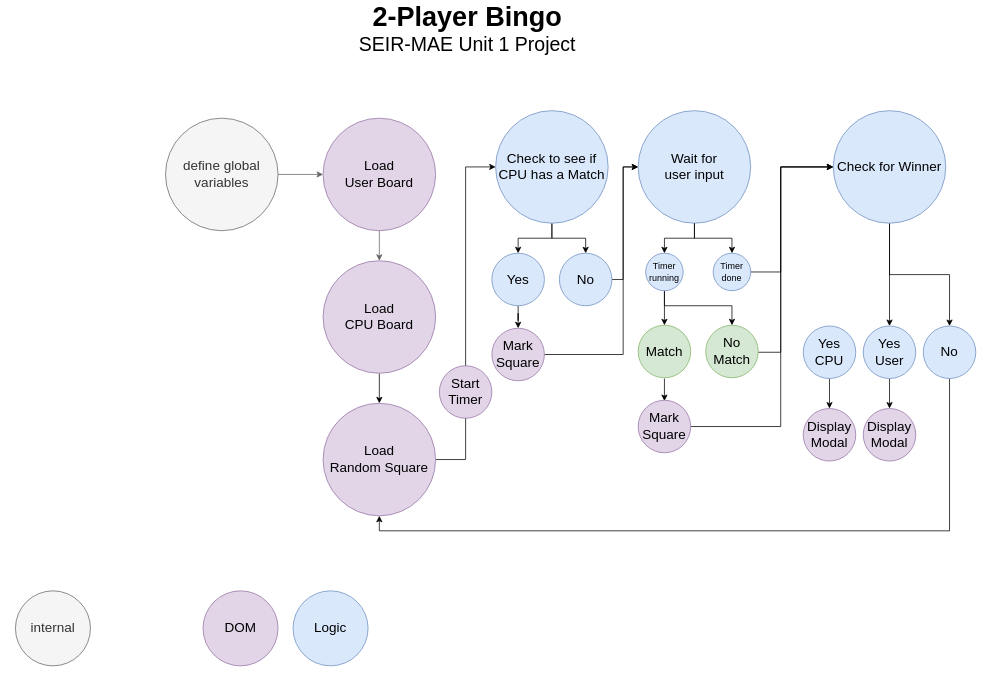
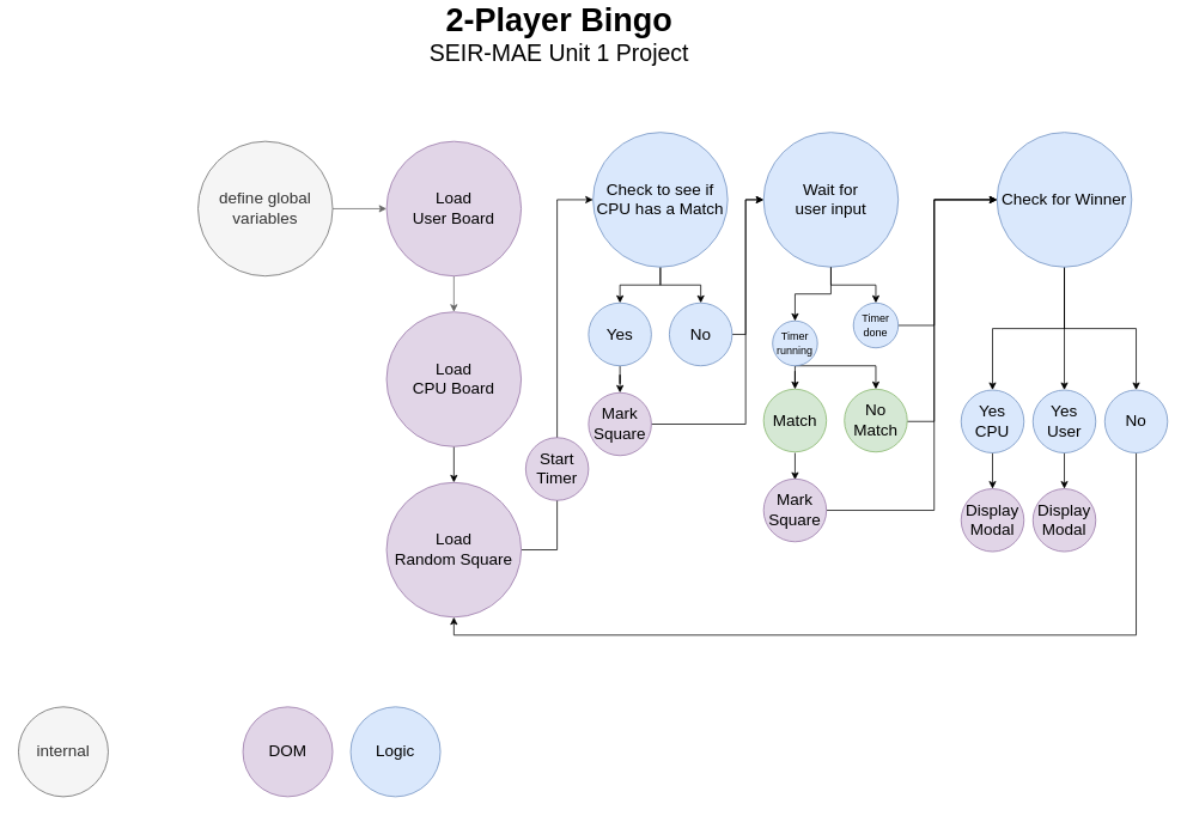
  <mxCell id="0" />
  <mxCell id="1" parent="0" />
  <mxCell id="2" value="" style="edgeStyle=orthogonalEdgeStyle;rounded=0;orthogonalLoop=1;jettySize=auto;html=1;fillColor=#f5f5f5;strokeColor=#666666;" parent="1" source="3" target="5" edge="1"><mxGeometry relative="1" as="geometry" /></mxCell>
  <mxCell id="3" value="&lt;font style=&quot;font-size: 18px&quot;&gt;define global variables&lt;/font&gt;" style="ellipse;whiteSpace=wrap;html=1;aspect=fixed;fillColor=#f5f5f5;strokeColor=#666666;fontColor=#333333;" parent="1" vertex="1"><mxGeometry x="220" y="150" width="150" height="150" as="geometry" /></mxCell>
  <mxCell id="4" value="" style="edgeStyle=orthogonalEdgeStyle;rounded=0;orthogonalLoop=1;jettySize=auto;html=1;fillColor=#f5f5f5;strokeColor=#666666;" parent="1" source="5" target="7" edge="1"><mxGeometry relative="1" as="geometry" /></mxCell>
  <mxCell id="5" value="&lt;font style=&quot;font-size: 18px&quot;&gt;Load &lt;br&gt;User Board&lt;/font&gt;" style="ellipse;whiteSpace=wrap;html=1;aspect=fixed;fillColor=#e1d5e7;strokeColor=#9673a6;" parent="1" vertex="1"><mxGeometry x="430" y="150" width="150" height="150" as="geometry" /></mxCell>
  <mxCell id="6" value="" style="edgeStyle=orthogonalEdgeStyle;rounded=0;orthogonalLoop=1;jettySize=auto;html=1;" parent="1" source="7" target="9" edge="1"><mxGeometry relative="1" as="geometry" /></mxCell>
  <mxCell id="7" value="&lt;font style=&quot;font-size: 18px&quot;&gt;Load &lt;br&gt;CPU Board&lt;/font&gt;" style="ellipse;whiteSpace=wrap;html=1;aspect=fixed;fillColor=#e1d5e7;strokeColor=#9673a6;" parent="1" vertex="1"><mxGeometry x="430" y="340" width="150" height="150" as="geometry" /></mxCell>
  <mxCell id="8" style="edgeStyle=orthogonalEdgeStyle;rounded=0;orthogonalLoop=1;jettySize=auto;html=1;entryX=0;entryY=0.5;entryDx=0;entryDy=0;" parent="1" source="9" target="13" edge="1"><mxGeometry relative="1" as="geometry"><mxPoint x="620" y="290" as="targetPoint" /></mxGeometry></mxCell>
  <mxCell id="9" value="&lt;span style=&quot;font-size: 18px&quot;&gt;Load &lt;br&gt;Random Square&lt;/span&gt;" style="ellipse;whiteSpace=wrap;html=1;aspect=fixed;fillColor=#e1d5e7;strokeColor=#9673a6;" parent="1" vertex="1"><mxGeometry x="430" y="530" width="150" height="150" as="geometry" /></mxCell>
  <mxCell id="10" value="&lt;span style=&quot;font-size: 18px&quot;&gt;Start Timer&lt;/span&gt;" style="ellipse;whiteSpace=wrap;html=1;aspect=fixed;fillColor=#e1d5e7;strokeColor=#9673a6;" parent="1" vertex="1"><mxGeometry x="585" y="480" width="70" height="70" as="geometry" /></mxCell>
  <mxCell id="11" style="edgeStyle=orthogonalEdgeStyle;rounded=0;orthogonalLoop=1;jettySize=auto;html=1;" parent="1" source="13" target="15" edge="1"><mxGeometry relative="1" as="geometry" /></mxCell>
  <mxCell id="12" style="edgeStyle=orthogonalEdgeStyle;rounded=0;orthogonalLoop=1;jettySize=auto;html=1;entryX=0.5;entryY=0;entryDx=0;entryDy=0;" parent="1" source="13" target="17" edge="1"><mxGeometry relative="1" as="geometry" /></mxCell>
  <mxCell id="13" value="&lt;span style=&quot;font-size: 18px&quot;&gt;Check to see if CPU has a Match&lt;/span&gt;" style="ellipse;whiteSpace=wrap;html=1;aspect=fixed;fillColor=#dae8fc;strokeColor=#6c8ebf;" parent="1" vertex="1"><mxGeometry x="660" y="140" width="150" height="150" as="geometry" /></mxCell>
  <mxCell id="14" value="" style="edgeStyle=orthogonalEdgeStyle;rounded=0;orthogonalLoop=1;jettySize=auto;html=1;" parent="1" source="15" target="19" edge="1"><mxGeometry relative="1" as="geometry" /></mxCell>
  <mxCell id="15" value="&lt;span style=&quot;font-size: 18px&quot;&gt;Yes&lt;/span&gt;" style="ellipse;whiteSpace=wrap;html=1;aspect=fixed;fillColor=#dae8fc;strokeColor=#6c8ebf;" parent="1" vertex="1"><mxGeometry x="655" y="330" width="70" height="70" as="geometry" /></mxCell>
  <mxCell id="16" style="edgeStyle=orthogonalEdgeStyle;rounded=0;orthogonalLoop=1;jettySize=auto;html=1;entryX=0;entryY=0.5;entryDx=0;entryDy=0;" parent="1" source="17" target="25" edge="1"><mxGeometry relative="1" as="geometry"><mxPoint x="780" y="430" as="targetPoint" /><Array as="points"><mxPoint x="830" y="365" /><mxPoint x="830" y="215" /></Array></mxGeometry></mxCell>
  <mxCell id="17" value="&lt;span style=&quot;font-size: 18px&quot;&gt;No&lt;/span&gt;" style="ellipse;whiteSpace=wrap;html=1;aspect=fixed;fillColor=#dae8fc;strokeColor=#6c8ebf;" parent="1" vertex="1"><mxGeometry x="745" y="330" width="70" height="70" as="geometry" /></mxCell>
  <mxCell id="18" value="" style="edgeStyle=orthogonalEdgeStyle;rounded=0;orthogonalLoop=1;jettySize=auto;html=1;entryX=0;entryY=0.5;entryDx=0;entryDy=0;" parent="1" source="19" target="25" edge="1"><mxGeometry relative="1" as="geometry"><mxPoint x="830" y="220" as="targetPoint" /><Array as="points"><mxPoint x="830" y="465" /><mxPoint x="830" y="215" /></Array></mxGeometry></mxCell>
  <mxCell id="19" value="&lt;span style=&quot;font-size: 18px&quot;&gt;Mark Square&lt;/span&gt;" style="ellipse;whiteSpace=wrap;html=1;aspect=fixed;fillColor=#e1d5e7;strokeColor=#9673a6;" parent="1" vertex="1"><mxGeometry x="655" y="430" width="70" height="70" as="geometry" /></mxCell>
  <mxCell id="20" value="" style="edgeStyle=orthogonalEdgeStyle;rounded=0;orthogonalLoop=1;jettySize=auto;html=1;" parent="1" edge="1"><mxGeometry relative="1" as="geometry"><mxPoint x="885" y="497" as="sourcePoint" /><mxPoint x="885" y="527" as="targetPoint" /></mxGeometry></mxCell>
  <mxCell id="21" value="&lt;span style=&quot;font-size: 18px&quot;&gt;Match&lt;/span&gt;" style="ellipse;whiteSpace=wrap;html=1;aspect=fixed;fillColor=#d5e8d4;strokeColor=#82b366;" parent="1" vertex="1"><mxGeometry x="850" y="426" width="70" height="70" as="geometry" /></mxCell>
  <mxCell id="22" style="edgeStyle=orthogonalEdgeStyle;rounded=0;orthogonalLoop=1;jettySize=auto;html=1;entryX=0;entryY=0.5;entryDx=0;entryDy=0;" parent="1" source="23" target="31" edge="1"><mxGeometry relative="1" as="geometry"><Array as="points"><mxPoint x="1040" y="462" /><mxPoint x="1040" y="215" /></Array></mxGeometry></mxCell>
  <mxCell id="23" value="&lt;span style=&quot;font-size: 18px&quot;&gt;No Match&lt;/span&gt;" style="ellipse;whiteSpace=wrap;html=1;aspect=fixed;fillColor=#d5e8d4;strokeColor=#82b366;" parent="1" vertex="1"><mxGeometry x="940" y="426" width="70" height="70" as="geometry" /></mxCell>
  <mxCell id="24" style="edgeStyle=orthogonalEdgeStyle;rounded=0;orthogonalLoop=1;jettySize=auto;html=1;entryX=0.5;entryY=0;entryDx=0;entryDy=0;" parent="1" source="25" target="45" edge="1"><mxGeometry relative="1" as="geometry" /></mxCell>
  <mxCell id="25" value="&lt;span style=&quot;font-size: 18px&quot;&gt;Wait for &lt;br&gt;user input&lt;/span&gt;" style="ellipse;whiteSpace=wrap;html=1;aspect=fixed;fillColor=#dae8fc;strokeColor=#6c8ebf;" parent="1" vertex="1"><mxGeometry x="850" y="140" width="150" height="150" as="geometry" /></mxCell>
  <mxCell id="26" style="edgeStyle=orthogonalEdgeStyle;rounded=0;orthogonalLoop=1;jettySize=auto;html=1;entryX=0;entryY=0.5;entryDx=0;entryDy=0;" parent="1" source="27" target="31" edge="1"><mxGeometry relative="1" as="geometry"><Array as="points"><mxPoint x="1040" y="561" /><mxPoint x="1040" y="215" /></Array></mxGeometry></mxCell>
  <mxCell id="27" value="&lt;span style=&quot;font-size: 18px&quot;&gt;Mark Square&lt;/span&gt;" style="ellipse;whiteSpace=wrap;html=1;aspect=fixed;fillColor=#e1d5e7;strokeColor=#9673a6;" parent="1" vertex="1"><mxGeometry x="850" y="526" width="70" height="70" as="geometry" /></mxCell>
+ <mxCell id="28" style="edgeStyle=orthogonalEdgeStyle;rounded=0;orthogonalLoop=1;jettySize=auto;html=1;entryX=0.5;entryY=0;entryDx=0;entryDy=0;" parent="1" source="31" target="33" edge="1"><mxGeometry relative="1" as="geometry" /></mxCell>
  <mxCell id="29" style="edgeStyle=orthogonalEdgeStyle;rounded=0;orthogonalLoop=1;jettySize=auto;html=1;" parent="1" source="31" target="37" edge="1"><mxGeometry relative="1" as="geometry" /></mxCell>
  <mxCell id="30" style="edgeStyle=orthogonalEdgeStyle;rounded=0;orthogonalLoop=1;jettySize=auto;html=1;entryX=0.5;entryY=0;entryDx=0;entryDy=0;" parent="1" source="31" target="35" edge="1"><mxGeometry relative="1" as="geometry" /></mxCell>
  <mxCell id="31" value="&lt;span style=&quot;font-size: 18px&quot;&gt;Check for Winner&lt;/span&gt;" style="ellipse;whiteSpace=wrap;html=1;aspect=fixed;fillColor=#dae8fc;strokeColor=#6c8ebf;" parent="1" vertex="1"><mxGeometry x="1110" y="140" width="150" height="150" as="geometry" /></mxCell>
  <mxCell id="32" value="" style="edgeStyle=orthogonalEdgeStyle;rounded=0;orthogonalLoop=1;jettySize=auto;html=1;" parent="1" source="33" target="38" edge="1"><mxGeometry relative="1" as="geometry" /></mxCell>
  <mxCell id="33" value="&lt;span style=&quot;font-size: 18px&quot;&gt;Yes&lt;br&gt;CPU&lt;br&gt;&lt;/span&gt;" style="ellipse;whiteSpace=wrap;html=1;aspect=fixed;fillColor=#dae8fc;strokeColor=#6c8ebf;" parent="1" vertex="1"><mxGeometry x="1070" y="427" width="70" height="70" as="geometry" /></mxCell>
  <mxCell id="34" style="edgeStyle=orthogonalEdgeStyle;rounded=0;orthogonalLoop=1;jettySize=auto;html=1;entryX=0.5;entryY=1;entryDx=0;entryDy=0;" parent="1" source="35" target="9" edge="1"><mxGeometry relative="1" as="geometry"><Array as="points"><mxPoint x="1265" y="700" /><mxPoint x="505" y="700" /></Array></mxGeometry></mxCell>
  <mxCell id="35" value="&lt;span style=&quot;font-size: 18px&quot;&gt;No&lt;/span&gt;" style="ellipse;whiteSpace=wrap;html=1;aspect=fixed;fillColor=#dae8fc;strokeColor=#6c8ebf;" parent="1" vertex="1"><mxGeometry x="1230" y="427" width="70" height="70" as="geometry" /></mxCell>
  <mxCell id="36" value="" style="edgeStyle=orthogonalEdgeStyle;rounded=0;orthogonalLoop=1;jettySize=auto;html=1;" parent="1" source="37" target="39" edge="1"><mxGeometry relative="1" as="geometry" /></mxCell>
  <mxCell id="37" value="&lt;span style=&quot;font-size: 18px&quot;&gt;Yes&lt;br&gt;User&lt;br&gt;&lt;/span&gt;" style="ellipse;whiteSpace=wrap;html=1;aspect=fixed;fillColor=#dae8fc;strokeColor=#6c8ebf;" parent="1" vertex="1"><mxGeometry x="1150" y="427" width="70" height="70" as="geometry" /></mxCell>
  <mxCell id="38" value="&lt;span style=&quot;font-size: 18px&quot;&gt;Display Modal&lt;br&gt;&lt;/span&gt;" style="ellipse;whiteSpace=wrap;html=1;aspect=fixed;fillColor=#e1d5e7;strokeColor=#9673a6;" parent="1" vertex="1"><mxGeometry x="1070" y="537" width="70" height="70" as="geometry" /></mxCell>
  <mxCell id="39" value="&lt;span style=&quot;font-size: 18px&quot;&gt;Display Modal&lt;br&gt;&lt;/span&gt;" style="ellipse;whiteSpace=wrap;html=1;aspect=fixed;fillColor=#e1d5e7;strokeColor=#9673a6;" parent="1" vertex="1"><mxGeometry x="1150" y="537" width="70" height="70" as="geometry" /></mxCell>
  <mxCell id="40" value="" style="edgeStyle=orthogonalEdgeStyle;rounded=0;orthogonalLoop=1;jettySize=auto;html=1;" parent="1" source="42" target="21" edge="1"><mxGeometry relative="1" as="geometry" /></mxCell>
  <mxCell id="41" style="edgeStyle=orthogonalEdgeStyle;rounded=0;orthogonalLoop=1;jettySize=auto;html=1;entryX=0.5;entryY=0;entryDx=0;entryDy=0;" parent="1" source="42" target="23" edge="1"><mxGeometry relative="1" as="geometry"><Array as="points"><mxPoint x="885" y="400" /><mxPoint x="975" y="400" /></Array></mxGeometry></mxCell>
- <mxCell id="42" value="&lt;font style=&quot;font-size: 12px&quot;&gt;Timer&lt;br&gt;running&lt;br&gt;&lt;/font&gt;" style="ellipse;whiteSpace=wrap;html=1;aspect=fixed;fillColor=#dae8fc;strokeColor=#6c8ebf;" parent="1" vertex="1"><mxGeometry x="860" y="330" width="50" height="50" as="geometry" /></mxCell>
+ <mxCell id="42" value="&lt;font style=&quot;font-size: 12px&quot;&gt;Timer&lt;br&gt;running&lt;br&gt;&lt;/font&gt;" style="ellipse;whiteSpace=wrap;html=1;aspect=fixed;fillColor=#dae8fc;strokeColor=#6c8ebf;" parent="1" vertex="1"><mxGeometry x="860" y="350" width="50" height="50" as="geometry" /></mxCell>
  <mxCell id="43" style="edgeStyle=orthogonalEdgeStyle;rounded=0;orthogonalLoop=1;jettySize=auto;html=1;entryX=0.5;entryY=0;entryDx=0;entryDy=0;" parent="1" source="25" target="42" edge="1"><mxGeometry relative="1" as="geometry"><mxPoint x="925" y="290" as="sourcePoint" /><mxPoint x="975" y="426" as="targetPoint" /><Array as="points" /></mxGeometry></mxCell>
  <mxCell id="44" style="edgeStyle=orthogonalEdgeStyle;rounded=0;orthogonalLoop=1;jettySize=auto;html=1;entryX=0;entryY=0.5;entryDx=0;entryDy=0;" parent="1" source="45" target="31" edge="1"><mxGeometry relative="1" as="geometry"><Array as="points"><mxPoint x="1040" y="355" /><mxPoint x="1040" y="215" /></Array></mxGeometry></mxCell>
  <mxCell id="45" value="&lt;font style=&quot;font-size: 12px&quot;&gt;Timer&lt;br&gt;done&lt;br&gt;&lt;/font&gt;" style="ellipse;whiteSpace=wrap;html=1;aspect=fixed;fillColor=#dae8fc;strokeColor=#6c8ebf;" parent="1" vertex="1"><mxGeometry x="950" y="330" width="50" height="50" as="geometry" /></mxCell>
  <mxCell id="46" value="&lt;span style=&quot;font-size: 18px&quot;&gt;internal&lt;/span&gt;" style="ellipse;whiteSpace=wrap;html=1;aspect=fixed;fillColor=#f5f5f5;strokeColor=#666666;fontColor=#333333;" parent="1" vertex="1"><mxGeometry x="20" y="780" width="100" height="100" as="geometry" /></mxCell>
  <mxCell id="47" value="&lt;span style=&quot;font-size: 18px&quot;&gt;DOM&lt;/span&gt;" style="ellipse;whiteSpace=wrap;html=1;aspect=fixed;fillColor=#e1d5e7;strokeColor=#9673a6;" parent="1" vertex="1"><mxGeometry x="270" y="780" width="100" height="100" as="geometry" /></mxCell>
  <mxCell id="48" value="&lt;span style=&quot;font-size: 18px&quot;&gt;Logic&lt;/span&gt;" style="ellipse;whiteSpace=wrap;html=1;aspect=fixed;fillColor=#dae8fc;strokeColor=#6c8ebf;" parent="1" vertex="1"><mxGeometry x="390" y="780" width="100" height="100" as="geometry" /></mxCell>
  <mxCell id="49" value="&lt;font&gt;&lt;span style=&quot;font-size: 36px&quot;&gt;&lt;b&gt;2-Player Bingo&lt;/b&gt;&lt;/span&gt;&lt;br&gt;&lt;font style=&quot;font-size: 26px&quot;&gt;SEIR-MAE Unit 1 Project&lt;/font&gt;&lt;/font&gt;" style="text;html=1;strokeColor=none;fillColor=none;align=center;verticalAlign=middle;whiteSpace=wrap;rounded=0;" parent="1" vertex="1"><mxGeometry x="260" y="20" width="725" height="20" as="geometry" /></mxCell>
